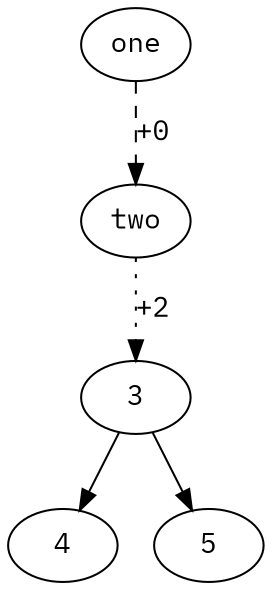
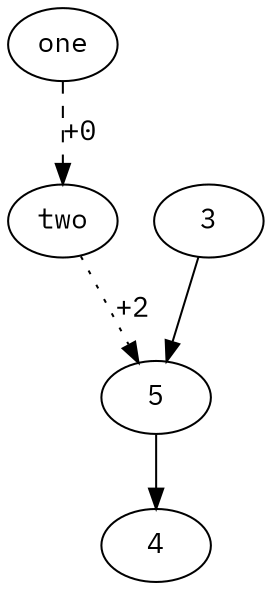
  digraph {
    fontname="IBM Plex Mono"
    node [fontname="IBM Plex Mono"]
    edge [fontname="IBM Plex Mono"]
    n1 [label=one]
    n2 [label=two]
    3
    4
    5
    n1 -> n2 [label="+0" style=dashed]
-   n2 -> 3 [label="+2" style=dotted]
-   3 -> 4 [style="dotted dashed"]
+   n2 -> 5 [label="+2" style=dotted]
+   5 -> 4 [style="dotted dashed"]
    3 -> 5
  }
